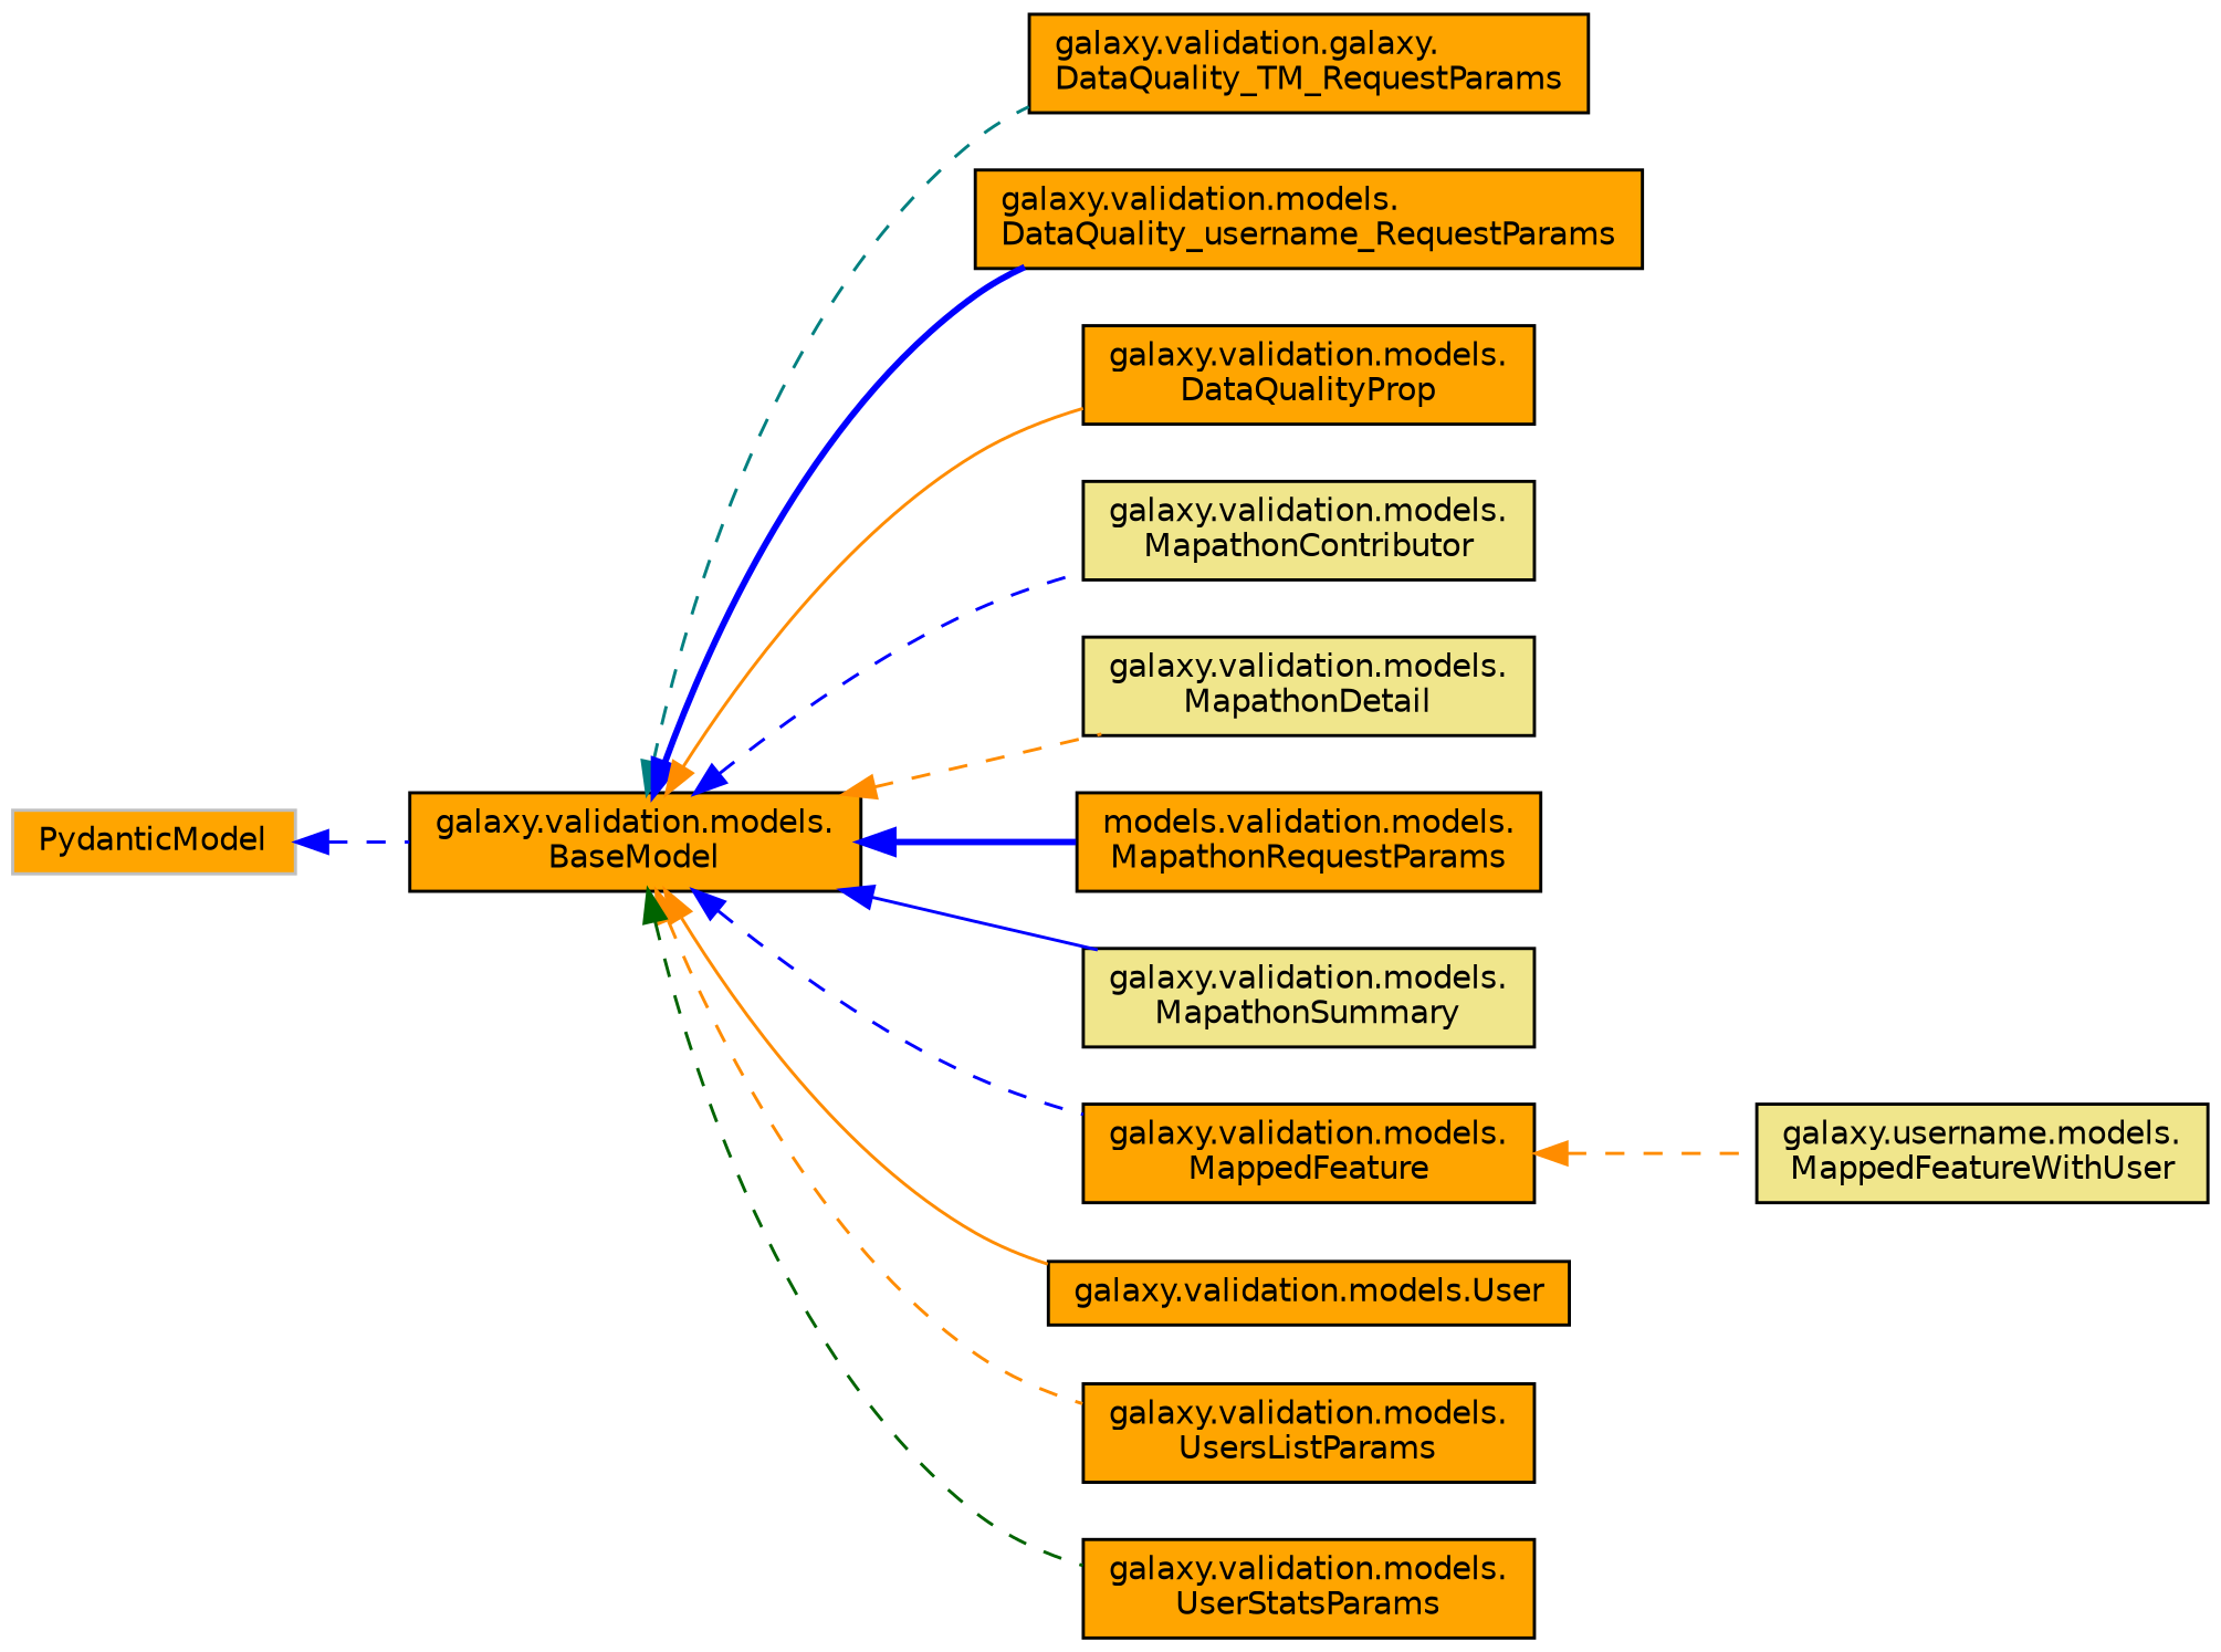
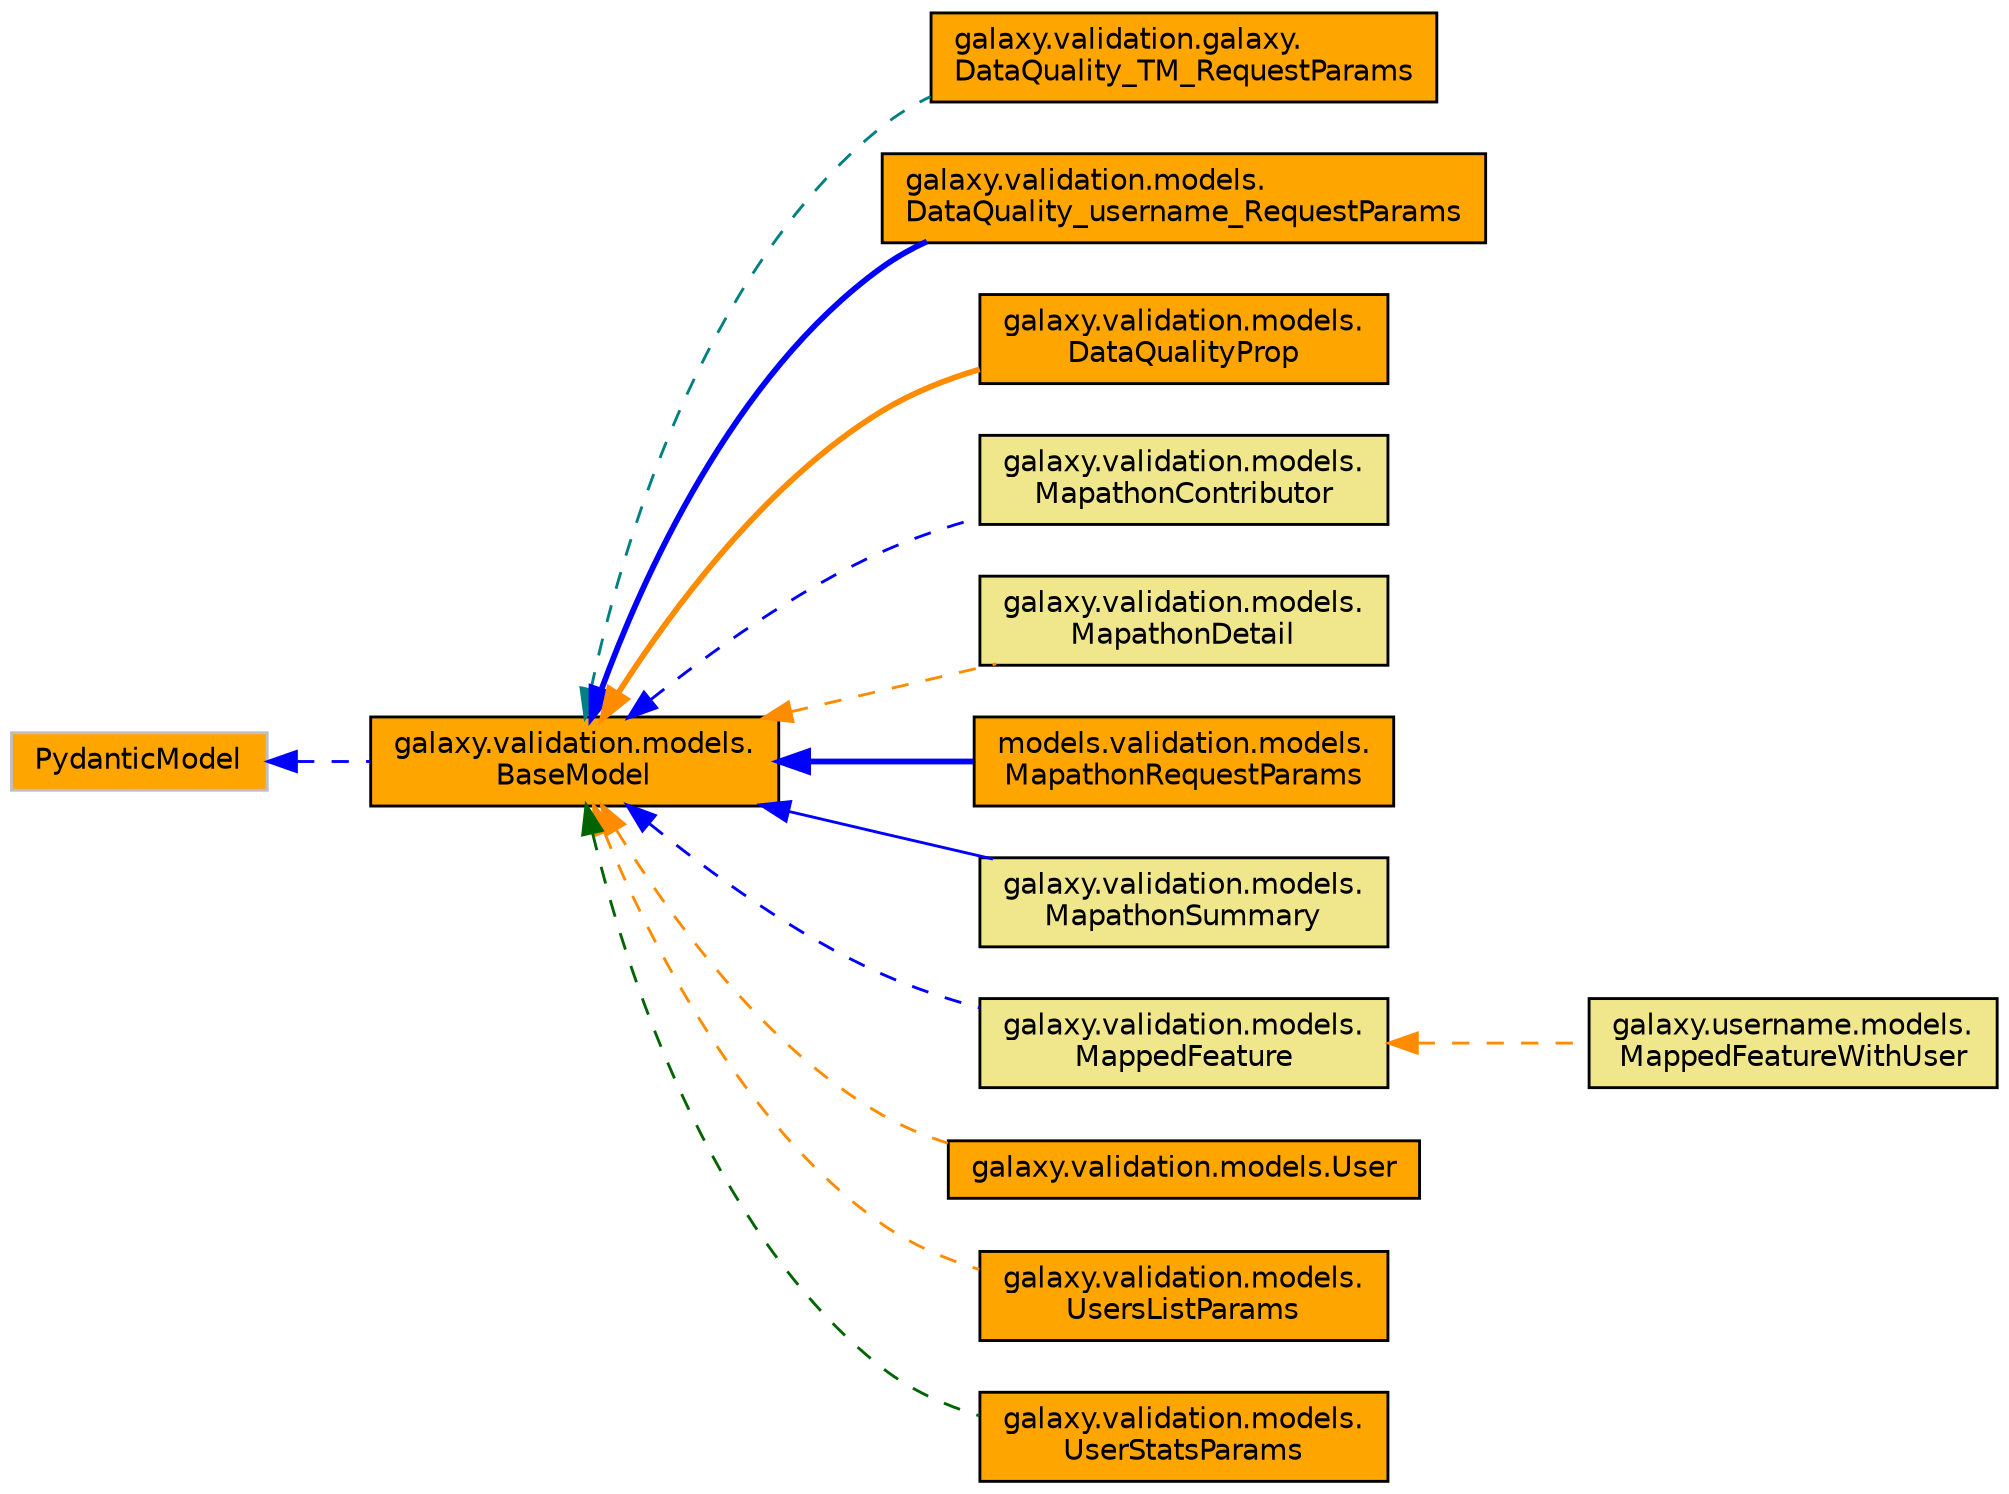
  digraph {
    rankdir=LR
    node [color=black fillcolor=orange fontname=Helvetica fontsize=10 shape=record style=filled]
    edge [color=blue dir=back fontname=Helvetica fontsize=10 labelfontname=Helvetica labelfontsize=10 style=dashed]
    n1 [fontcolor=black height=0.2 label="galaxy.validation.models.\lBaseModel" width=0.4]
    n2 [height=0.2 label="galaxy.validation.galaxy.\lDataQuality_TM_RequestParams" width=0.4]
    n3 [height=0.2 label="galaxy.validation.models.\lDataQuality_username_RequestParams" width=0.4]
    n4 [height=0.2 label="galaxy.validation.models.\lDataQualityProp" width=0.4]
    n5 [fillcolor=khaki height=0.2 label="galaxy.validation.models.\lMapathonContributor" width=0.4]
    n6 [fillcolor=khaki height=0.2 label="galaxy.validation.models.\lMapathonDetail" width=0.4]
    n7 [height=0.2 label="models.validation.models.\lMapathonRequestParams" width=0.4]
    n8 [fillcolor=khaki height=0.2 label="galaxy.validation.models.\lMapathonSummary" width=0.4]
-   n9 [height=0.2 label="galaxy.validation.models.\lMappedFeature" width=0.4]
+   n9 [fillcolor=khaki height=0.2 label="galaxy.validation.models.\lMappedFeature" width=0.4]
    n10 [height=0.2 label="galaxy.validation.models.User" width=0.4]
    n11 [height=0.2 label="galaxy.validation.models.\lUsersListParams" width=0.4]
    n12 [height=0.2 label="galaxy.validation.models.\lUserStatsParams" width=0.4]
    n13 [fillcolor=khaki height=0.2 label="galaxy.username.models.\lMappedFeatureWithUser" width=0.4]
    n14 [color=grey75 height=0.2 label=PydanticModel width=0.4]
    n1 -> n2 [color=teal]
    n1 -> n3 [style=bold]
-   n1 -> n4 [color=darkorange style=solid]
+   n1 -> n4 [color=darkorange style=bold]
    n1 -> n5
    n1 -> n6 [color=darkorange]
    n1 -> n7 [style=bold]
    n1 -> n8 [style=solid]
    n1 -> n9
-   n1 -> n10 [color=darkorange style=solid]
+   n1 -> n10 [color=darkorange]
    n1 -> n11 [color=darkorange]
    n1 -> n12 [color=darkgreen]
    n9 -> n13 [color=darkorange]
    n14 -> n1
  }
